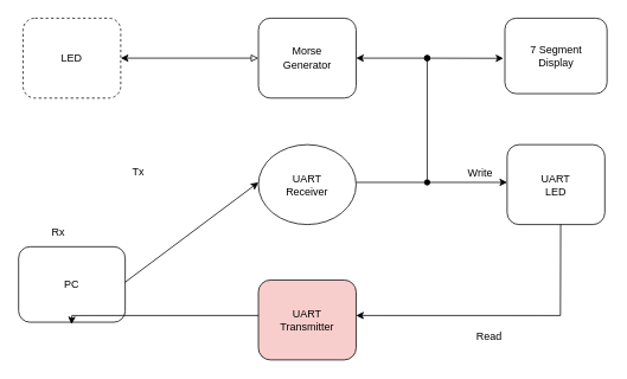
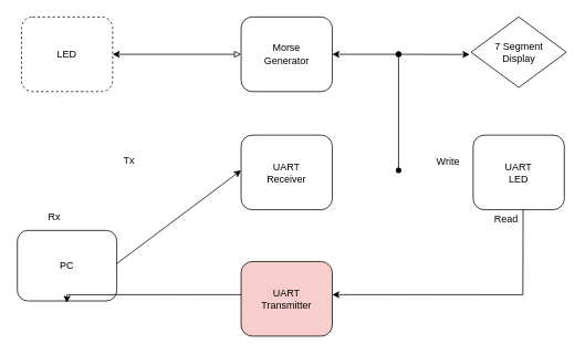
  <mxCell id="0" />
  <mxCell id="1" parent="0" />
- <mxCell id="2" value="UART&lt;div&gt;Receiver&lt;/div&gt;" style="ellipse;whiteSpace=wrap;html=1;" parent="1" vertex="1"><mxGeometry x="290" y="162.5" width="110" height="90" as="geometry" /></mxCell>
+ <mxCell id="2" value="UART&lt;div&gt;Receiver&lt;/div&gt;" style="rounded=1;whiteSpace=wrap;html=1;" parent="1" vertex="1"><mxGeometry x="290" y="162.5" width="110" height="90" as="geometry" /></mxCell>
  <mxCell id="3" value="UART&lt;div&gt;Transmitter&lt;/div&gt;" style="rounded=1;whiteSpace=wrap;html=1;fillColor=#f8cecc;" parent="1" vertex="1"><mxGeometry x="290" y="315" width="110" height="90" as="geometry" /></mxCell>
  <mxCell id="4" value="UART&lt;div&gt;LED&lt;/div&gt;" style="rounded=1;whiteSpace=wrap;html=1;" parent="1" vertex="1"><mxGeometry x="570" y="162.5" width="110" height="90" as="geometry" /></mxCell>
  <mxCell id="5" value="PC" style="rounded=1;whiteSpace=wrap;html=1;" parent="1" vertex="1"><mxGeometry x="20" y="277.5" width="120" height="85" as="geometry" /></mxCell>
- <mxCell id="6" value="7 Segment&lt;div&gt;Display&lt;/div&gt;" style="rounded=1;whiteSpace=wrap;html=1;" parent="1" vertex="1"><mxGeometry x="567.5" y="20" width="115" height="85" as="geometry" /></mxCell>
- <mxCell id="7" value="" style="endArrow=classic;html=1;rounded=0;exitX=1;exitY=0.472;exitDx=0;exitDy=0;exitPerimeter=0;endFill=1;entryX=0;entryY=0.472;entryDx=0;entryDy=0;entryPerimeter=0;" parent="1" source="2" target="4" edge="1"><mxGeometry width="50" height="50" relative="1" as="geometry"><mxPoint x="440" y="205" as="sourcePoint" /><mxPoint x="500" y="205" as="targetPoint" /></mxGeometry></mxCell>
+ <mxCell id="6" value="7 Segment&lt;div&gt;Display&lt;/div&gt;" style="rhombus;whiteSpace=wrap;html=1;" parent="1" vertex="1"><mxGeometry x="567.5" y="20" width="115" height="85" as="geometry" /></mxCell>
  <mxCell id="8" value="" style="endArrow=classic;html=1;rounded=0;entryX=0;entryY=0.472;entryDx=0;entryDy=0;entryPerimeter=0;exitX=1;exitY=0.47;exitDx=0;exitDy=0;exitPerimeter=0;endFill=1;" parent="1" source="5" target="2" edge="1"><mxGeometry width="50" height="50" relative="1" as="geometry"><mxPoint x="170" y="205" as="sourcePoint" /><mxPoint x="270" y="205" as="targetPoint" /></mxGeometry></mxCell>
  <mxCell id="9" value="" style="endArrow=none;html=1;rounded=0;exitX=1;exitY=0.444;exitDx=0;exitDy=0;exitPerimeter=0;endFill=0;startArrow=classic;startFill=1;" parent="1" source="3" edge="1"><mxGeometry width="50" height="50" relative="1" as="geometry"><mxPoint x="432.5" y="445" as="sourcePoint" /><mxPoint x="630" y="355" as="targetPoint" /></mxGeometry></mxCell>
  <mxCell id="10" value="" style="endArrow=classic;html=1;rounded=0;entryX=0.497;entryY=1.027;entryDx=0;entryDy=0;entryPerimeter=0;" parent="1" target="5" edge="1"><mxGeometry width="50" height="50" relative="1" as="geometry"><mxPoint x="80" y="355" as="sourcePoint" /><mxPoint x="79.83" y="267.5" as="targetPoint" /></mxGeometry></mxCell>
  <mxCell id="11" value="Rx" style="text;html=1;align=center;verticalAlign=middle;whiteSpace=wrap;rounded=0;" parent="1" vertex="1"><mxGeometry x="50" y="252.5" width="30" height="17.5" as="geometry" /></mxCell>
  <mxCell id="12" value="Tx" style="text;html=1;align=center;verticalAlign=middle;whiteSpace=wrap;rounded=0;" parent="1" vertex="1"><mxGeometry x="140" y="182.5" width="30" height="20" as="geometry" /></mxCell>
  <mxCell id="13" value="" style="endArrow=none;html=1;rounded=0;endFill=0;startArrow=oval;startFill=1;" parent="1" edge="1"><mxGeometry width="50" height="50" relative="1" as="geometry"><mxPoint x="480" y="205" as="sourcePoint" /><mxPoint x="480" y="65" as="targetPoint" /></mxGeometry></mxCell>
- <mxCell id="14" value="Read" style="text;html=1;align=center;verticalAlign=middle;whiteSpace=wrap;rounded=0;" parent="1" vertex="1"><mxGeometry x="530" y="368.75" width="40" height="20" as="geometry" /></mxCell>
+ <mxCell id="14" value="Read" style="text;html=1;align=center;verticalAlign=middle;whiteSpace=wrap;rounded=0;" parent="1" vertex="1"><mxGeometry x="590" y="253.75" width="40" height="20" as="geometry" /></mxCell>
  <mxCell id="15" value="Write" style="text;html=1;align=center;verticalAlign=middle;whiteSpace=wrap;rounded=0;" parent="1" vertex="1"><mxGeometry x="520" y="185" width="40" height="20" as="geometry" /></mxCell>
  <mxCell id="16" value="" style="endArrow=none;html=1;rounded=0;entryX=0.548;entryY=0.997;entryDx=0;entryDy=0;entryPerimeter=0;" parent="1" target="4" edge="1"><mxGeometry width="50" height="50" relative="1" as="geometry"><mxPoint x="630" y="355" as="sourcePoint" /><mxPoint x="630" y="277.5" as="targetPoint" /></mxGeometry></mxCell>
  <mxCell id="17" value="" style="endArrow=none;html=1;rounded=0;exitX=0;exitY=0.444;exitDx=0;exitDy=0;exitPerimeter=0;" parent="1" source="3" edge="1"><mxGeometry width="50" height="50" relative="1" as="geometry"><mxPoint x="224.76" y="355" as="sourcePoint" /><mxPoint x="80" y="355" as="targetPoint" /></mxGeometry></mxCell>
  <mxCell id="18" value="Morse&lt;div&gt;Generator&lt;/div&gt;" style="rounded=1;whiteSpace=wrap;html=1;" vertex="1" parent="1"><mxGeometry x="290" y="20" width="110" height="90" as="geometry" /></mxCell>
  <mxCell id="19" value="" style="endArrow=classic;html=1;rounded=0;endFill=1;startArrow=oval;startFill=1;entryX=1;entryY=0.5;entryDx=0;entryDy=0;" edge="1" parent="1" target="18"><mxGeometry width="50" height="50" relative="1" as="geometry"><mxPoint x="480" y="65" as="sourcePoint" /><mxPoint x="430.33" y="65.04" as="targetPoint" /></mxGeometry></mxCell>
  <mxCell id="20" value="LED" style="rounded=1;whiteSpace=wrap;html=1;dashed=1;" vertex="1" parent="1"><mxGeometry x="25" y="20" width="110" height="90" as="geometry" /></mxCell>
  <mxCell id="21" value="" style="endArrow=block;html=1;rounded=0;exitX=1;exitY=0.5;exitDx=0;exitDy=0;entryX=0;entryY=0.5;entryDx=0;entryDy=0;endFill=0;startArrow=classic;startFill=1;" edge="1" parent="1" source="20" target="18"><mxGeometry width="50" height="50" relative="1" as="geometry"><mxPoint x="220" y="150" as="sourcePoint" /><mxPoint x="270" y="150" as="targetPoint" /></mxGeometry></mxCell>
  <mxCell id="22" value="" style="endArrow=classic;html=1;rounded=0;endFill=1;startArrow=oval;startFill=1;entryX=-0.015;entryY=0.532;entryDx=0;entryDy=0;entryPerimeter=0;" edge="1" parent="1" target="6"><mxGeometry width="50" height="50" relative="1" as="geometry"><mxPoint x="480" y="65" as="sourcePoint" /><mxPoint x="520" y="65" as="targetPoint" /></mxGeometry></mxCell>
